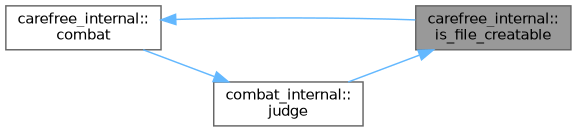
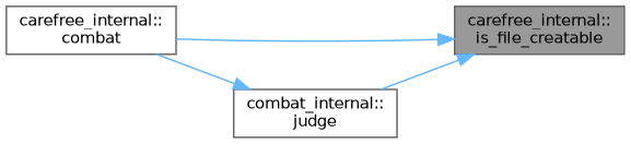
  digraph {
    rankdir=RL
    node [color=grey40 fillcolor=white fontname=Helvetica fontsize=10 shape=box style=filled]
    edge [color=steelblue1 dir=back fontname=Helvetica fontsize=10 labelfontname=Helvetica labelfontsize=10 style=solid]
    n1 [color=gray40 fillcolor=grey60 fontcolor=black height=0.2 label="carefree_internal::\lis_file_creatable" width=0.4]
    n2 [height=0.2 label="carefree_internal::\lcombat" width=0.4]
    n3 [height=0.2 label="combat_internal::\ljudge" width=0.4]
-   n2 -> n1
+   n1 -> n2
    n1 -> n3
    n3 -> n2
  }
